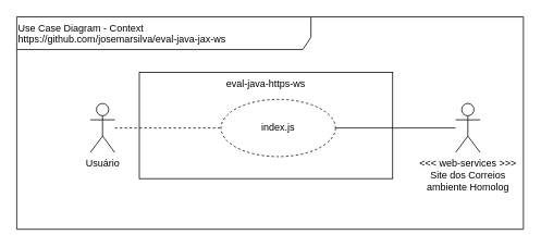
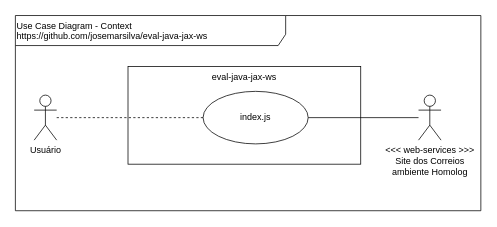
  <mxCell id="0" />
  <mxCell id="1" parent="0" />
  <mxCell id="2" value="Use Case Diagram - Context&lt;br&gt;https://github.com/josemarsilva/eval-java-jax-ws&lt;br&gt;" style="shape=umlFrame;whiteSpace=wrap;html=1;width=360;height=40;verticalAlign=top;align=left;" parent="1" vertex="1"><mxGeometry x="20" y="20" width="620" height="260" as="geometry" /></mxCell>
- <mxCell id="3" value="&lt;div style=&quot;text-align: center&quot;&gt;&lt;span&gt;Usuário&lt;/span&gt;&lt;/div&gt;" style="shape=umlActor;verticalLabelPosition=bottom;labelBackgroundColor=#ffffff;verticalAlign=top;html=1;align=center;" parent="1" vertex="1"><mxGeometry x="110" y="126" width="30" height="60" as="geometry" /></mxCell>
- <mxCell id="4" value="&lt;span style=&quot;text-align: left&quot;&gt;eval-java-https-ws&lt;/span&gt;" style="rounded=0;whiteSpace=wrap;html=1;align=center;verticalAlign=top;" parent="1" vertex="1"><mxGeometry x="170" y="88" width="310" height="130" as="geometry" /></mxCell>
+ <mxCell id="3" value="&lt;div style=&quot;text-align: center&quot;&gt;&lt;span&gt;Usuário&lt;/span&gt;&lt;/div&gt;" style="shape=umlActor;verticalLabelPosition=bottom;labelBackgroundColor=#ffffff;verticalAlign=top;html=1;align=center;" parent="1" vertex="1"><mxGeometry x="45" y="126" width="30" height="60" as="geometry" /></mxCell>
+ <mxCell id="4" value="&lt;span style=&quot;text-align: left&quot;&gt;eval-java-jax-ws&lt;/span&gt;" style="rounded=0;whiteSpace=wrap;html=1;align=center;verticalAlign=top;" parent="1" vertex="1"><mxGeometry x="170" y="88" width="310" height="130" as="geometry" /></mxCell>
  <mxCell id="5" style="edgeStyle=orthogonalEdgeStyle;rounded=0;orthogonalLoop=1;jettySize=auto;html=1;endArrow=none;endFill=0;entryX=0;entryY=0.5;entryDx=0;entryDy=0;dashed=1;" parent="1" source="3" target="6" edge="1"><mxGeometry relative="1" as="geometry" /></mxCell>
- <mxCell id="6" value="index.js" style="ellipse;whiteSpace=wrap;html=1;align=center;dashed=1;" parent="1" vertex="1"><mxGeometry x="270" y="121" width="140" height="70" as="geometry" /></mxCell>
+ <mxCell id="6" value="index.js" style="ellipse;whiteSpace=wrap;html=1;align=center;" parent="1" vertex="1"><mxGeometry x="270" y="121" width="140" height="70" as="geometry" /></mxCell>
  <mxCell id="7" style="edgeStyle=orthogonalEdgeStyle;rounded=0;orthogonalLoop=1;jettySize=auto;html=1;endArrow=none;endFill=0;" parent="1" source="8" target="6" edge="1"><mxGeometry relative="1" as="geometry" /></mxCell>
  <mxCell id="8" value="&amp;lt;&amp;lt;&amp;lt; web-services &amp;gt;&amp;gt;&amp;gt;&lt;br&gt;Site dos Correios&lt;br&gt;ambiente Homolog" style="shape=umlActor;verticalLabelPosition=bottom;labelBackgroundColor=#ffffff;verticalAlign=top;html=1;align=center;" parent="1" vertex="1"><mxGeometry x="557" y="126" width="30" height="60" as="geometry" /></mxCell>
